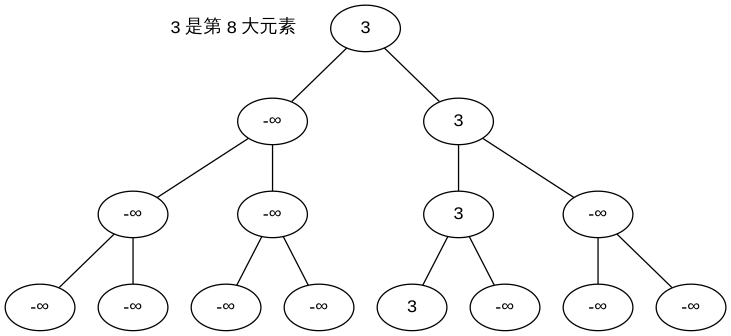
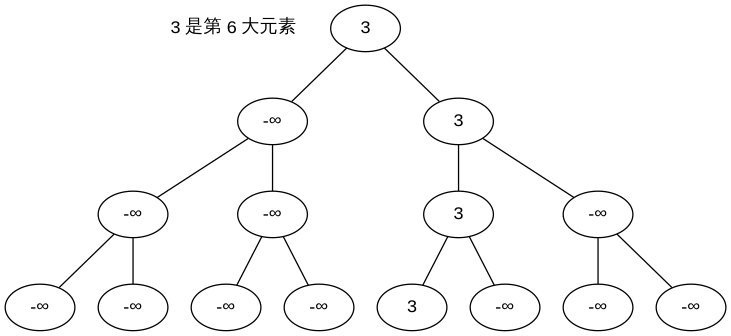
  graph {
    fontname="Liberation Sans"
    node [fontname="Liberation Sans"]
    edge [fontname="Liberation Sans"]
-   n1 [label="3 是第 8 大元素" shape=plaintext]
+   n1 [label="3 是第 6 大元素" shape=plaintext]
    n2 [label=3]
    n3 [label="-∞"]
    n4 [label=3]
    n5 [label="-∞"]
    n6 [label="-∞"]
    n7 [label=3]
    n8 [label="-∞"]
    n9 [label="-∞"]
    n10 [label="-∞"]
    n11 [label="-∞"]
    n12 [label="-∞"]
    n13 [label=3]
    n14 [label="-∞"]
    n15 [label="-∞"]
    n16 [label="-∞"]
    n2 -- n3
    n2 -- n4
    n3 -- n5
    n3 -- n6
    n4 -- n7
    n4 -- n8
    n5 -- n9
    n5 -- n10
    n6 -- n11
    n6 -- n12
    n7 -- n13
    n7 -- n14
    n8 -- n15
    n8 -- n16
  }
